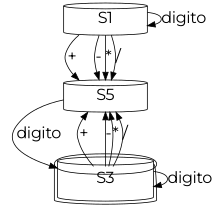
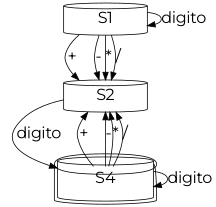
  digraph {
    fontname=Montserrat
    rankdir=TB
    splines=true
    node [fontname=Montserrat fontsize=20 shape=cylinder]
    edge [fontname=Montserrat fontsize=20]
    n1 [height=0.5 label=S1 width=1.5]
-   n2 [height=0.5 label=S5 width=1.5]
-   n3 [height=0.5 label=S3 peripheries=2 width=1.5]
+   n2 [height=0.5 label=S2 width=1.5]
+   n3 [height=0.5 label=S4 peripheries=2 width=1.5]
    n1 -> n1 [label=digito]
    n1 -> n2 [label="+"]
    n1 -> n2 [label="-"]
    n1 -> n2 [label="*"]
    n1 -> n2 [label="/"]
    n2 -> n3 [label=digito]
    n3 -> n2 [label="+"]
    n3 -> n2 [label="-"]
    n3 -> n2 [label="*"]
    n3 -> n2 [label="/"]
    n3 -> n3 [label=digito]
  }
